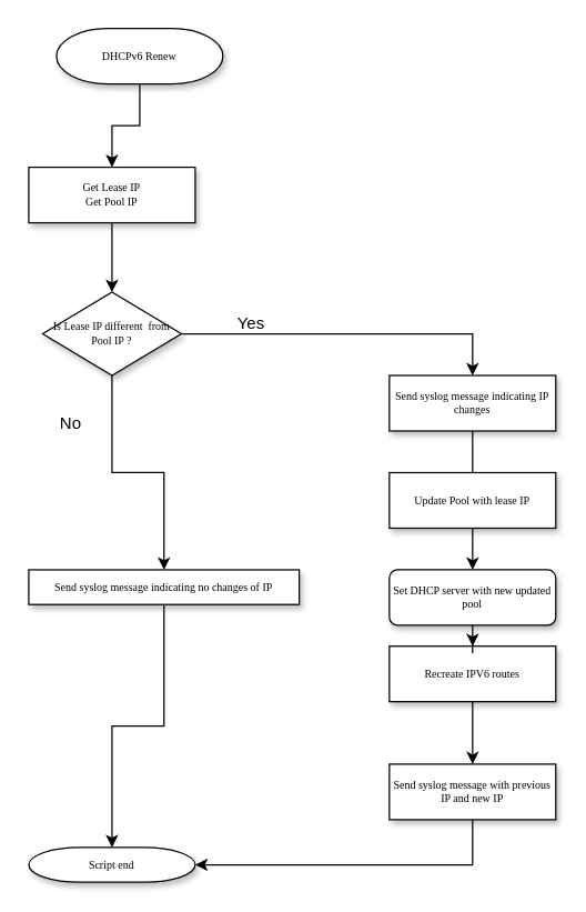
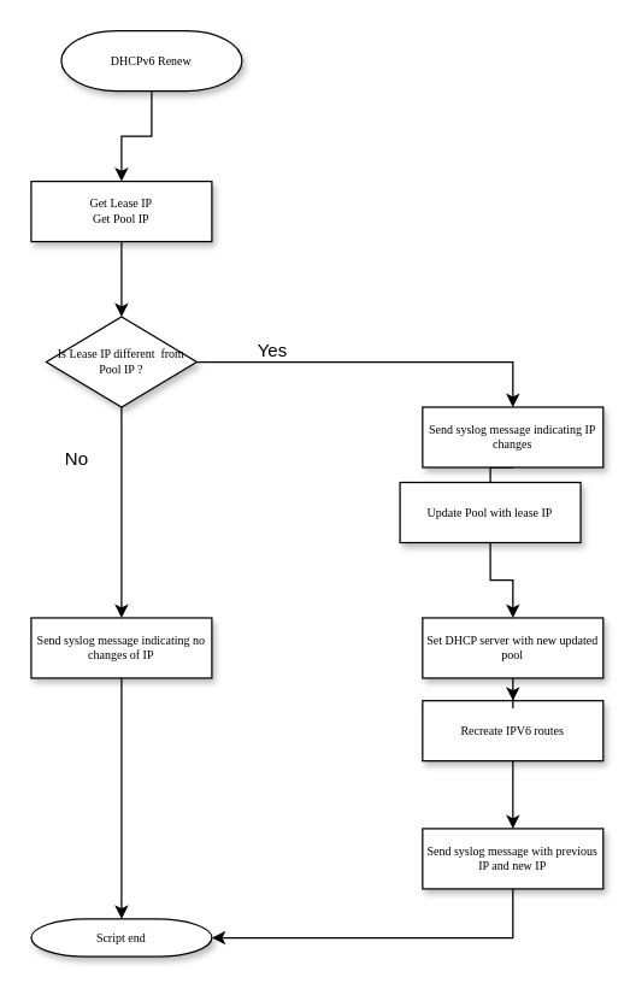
  <mxCell id="0" />
  <mxCell id="1" parent="0" />
  <mxCell id="2" style="edgeStyle=orthogonalEdgeStyle;rounded=0;orthogonalLoop=1;jettySize=auto;html=1;exitX=0.5;exitY=1;exitDx=0;exitDy=0;entryX=0.5;entryY=0;entryDx=0;entryDy=0;" edge="1" parent="1" source="3" target="8"><mxGeometry relative="1" as="geometry" /></mxCell>
  <mxCell id="3" value="Get Lease IP&lt;br&gt;Get Pool IP" style="whiteSpace=wrap;html=1;rounded=0;shadow=1;labelBackgroundColor=none;strokeWidth=1;fontFamily=Verdana;fontSize=8;align=center;" parent="1" vertex="1"><mxGeometry x="20" y="120" width="120" height="40" as="geometry" /></mxCell>
  <mxCell id="4" style="edgeStyle=orthogonalEdgeStyle;rounded=0;orthogonalLoop=1;jettySize=auto;html=1;exitX=0.5;exitY=1;exitDx=0;exitDy=0;exitPerimeter=0;" edge="1" parent="1" source="5" target="3"><mxGeometry relative="1" as="geometry" /></mxCell>
  <mxCell id="5" value="DHCPv6 Renew" style="strokeWidth=1;html=1;shape=mxgraph.flowchart.terminator;whiteSpace=wrap;rounded=0;shadow=1;labelBackgroundColor=none;fontFamily=Verdana;fontSize=8;align=center;" parent="1" vertex="1"><mxGeometry x="40" y="20" width="120" height="40" as="geometry" /></mxCell>
  <mxCell id="6" style="edgeStyle=orthogonalEdgeStyle;rounded=0;orthogonalLoop=1;jettySize=auto;html=1;exitX=0.5;exitY=1;exitDx=0;exitDy=0;entryX=0.5;entryY=0;entryDx=0;entryDy=0;" edge="1" parent="1" source="8" target="21"><mxGeometry relative="1" as="geometry" /></mxCell>
  <mxCell id="7" style="edgeStyle=orthogonalEdgeStyle;rounded=0;orthogonalLoop=1;jettySize=auto;html=1;exitX=1;exitY=0.5;exitDx=0;exitDy=0;entryX=0.5;entryY=0;entryDx=0;entryDy=0;" edge="1" parent="1" source="8" target="23"><mxGeometry relative="1" as="geometry" /></mxCell>
  <mxCell id="8" value="Is Lease IP different&amp;nbsp; from Pool IP ?" style="rhombus;whiteSpace=wrap;html=1;rounded=0;shadow=1;labelBackgroundColor=none;strokeWidth=1;fontFamily=Verdana;fontSize=8;align=center;" vertex="1" parent="1"><mxGeometry x="30" y="210" width="100" height="60" as="geometry" /></mxCell>
  <mxCell id="9" style="edgeStyle=orthogonalEdgeStyle;rounded=0;orthogonalLoop=1;jettySize=auto;html=1;exitX=0.5;exitY=1;exitDx=0;exitDy=0;entryX=0.5;entryY=0;entryDx=0;entryDy=0;" edge="1" parent="1" source="10" target="14"><mxGeometry relative="1" as="geometry" /></mxCell>
- <mxCell id="10" value="Update Pool with lease IP" style="whiteSpace=wrap;html=1;rounded=0;shadow=1;labelBackgroundColor=none;strokeWidth=1;fontFamily=Verdana;fontSize=8;align=center;" vertex="1" parent="1"><mxGeometry x="280" y="340" width="120" height="40" as="geometry" /></mxCell>
+ <mxCell id="10" value="Update Pool with lease IP" style="whiteSpace=wrap;html=1;rounded=0;shadow=1;labelBackgroundColor=none;strokeWidth=1;fontFamily=Verdana;fontSize=8;align=center;" vertex="1" parent="1"><mxGeometry x="265" y="320" width="120" height="40" as="geometry" /></mxCell>
  <mxCell id="11" style="edgeStyle=orthogonalEdgeStyle;rounded=0;orthogonalLoop=1;jettySize=auto;html=1;exitX=0.5;exitY=1;exitDx=0;exitDy=0;entryX=0.5;entryY=0;entryDx=0;entryDy=0;" edge="1" parent="1" source="12" target="16"><mxGeometry relative="1" as="geometry" /></mxCell>
  <mxCell id="12" value="Recreate IPV6 routes" style="whiteSpace=wrap;html=1;rounded=0;shadow=1;labelBackgroundColor=none;strokeWidth=1;fontFamily=Verdana;fontSize=8;align=center;" vertex="1" parent="1"><mxGeometry x="280" y="465" width="120" height="40" as="geometry" /></mxCell>
  <mxCell id="13" style="edgeStyle=orthogonalEdgeStyle;rounded=0;orthogonalLoop=1;jettySize=auto;html=1;exitX=0.5;exitY=1;exitDx=0;exitDy=0;" edge="1" parent="1" source="14" target="12"><mxGeometry relative="1" as="geometry" /></mxCell>
- <mxCell id="14" value="Set DHCP server with new updated pool" style="whiteSpace=wrap;html=1;shadow=1;labelBackgroundColor=none;strokeWidth=1;fontFamily=Verdana;fontSize=8;align=center;rounded=1;" vertex="1" parent="1"><mxGeometry x="280" y="410" width="120" height="40" as="geometry" /></mxCell>
+ <mxCell id="14" value="Set DHCP server with new updated pool" style="whiteSpace=wrap;html=1;rounded=0;shadow=1;labelBackgroundColor=none;strokeWidth=1;fontFamily=Verdana;fontSize=8;align=center;" vertex="1" parent="1"><mxGeometry x="280" y="410" width="120" height="40" as="geometry" /></mxCell>
  <mxCell id="15" value="Yes" style="text;html=1;align=center;verticalAlign=middle;resizable=0;points=[];autosize=1;strokeColor=none;fillColor=none;" vertex="1" parent="1"><mxGeometry x="160" y="218" width="40" height="30" as="geometry" /></mxCell>
  <mxCell id="16" value="Send syslog message with previous IP and new IP" style="whiteSpace=wrap;html=1;rounded=0;shadow=1;labelBackgroundColor=none;strokeWidth=1;fontFamily=Verdana;fontSize=8;align=center;" vertex="1" parent="1"><mxGeometry x="280" y="550" width="120" height="40" as="geometry" /></mxCell>
  <mxCell id="17" value="Script end" style="strokeWidth=1;html=1;shape=mxgraph.flowchart.terminator;whiteSpace=wrap;rounded=0;shadow=1;labelBackgroundColor=none;fontFamily=Verdana;fontSize=8;align=center;" vertex="1" parent="1"><mxGeometry x="20" y="610" width="120" height="25" as="geometry" /></mxCell>
  <mxCell id="18" style="edgeStyle=orthogonalEdgeStyle;rounded=0;orthogonalLoop=1;jettySize=auto;html=1;exitX=0.5;exitY=1;exitDx=0;exitDy=0;entryX=1;entryY=0.5;entryDx=0;entryDy=0;entryPerimeter=0;" edge="1" parent="1" source="16" target="17"><mxGeometry relative="1" as="geometry" /></mxCell>
  <mxCell id="19" value="No" style="text;html=1;align=center;verticalAlign=middle;resizable=0;points=[];autosize=1;strokeColor=none;fillColor=none;" vertex="1" parent="1"><mxGeometry x="30" y="290" width="40" height="30" as="geometry" /></mxCell>
  <mxCell id="20" style="edgeStyle=orthogonalEdgeStyle;rounded=0;orthogonalLoop=1;jettySize=auto;html=1;exitX=0.5;exitY=1;exitDx=0;exitDy=0;" edge="1" parent="1" source="21" target="17"><mxGeometry relative="1" as="geometry" /></mxCell>
- <mxCell id="21" value="Send syslog message indicating no changes of IP" style="whiteSpace=wrap;html=1;rounded=0;shadow=1;labelBackgroundColor=none;strokeWidth=1;fontFamily=Verdana;fontSize=8;align=center;" vertex="1" parent="1"><mxGeometry x="20" y="410" width="195" height="25" as="geometry" /></mxCell>
+ <mxCell id="21" value="Send syslog message indicating no changes of IP" style="whiteSpace=wrap;html=1;rounded=0;shadow=1;labelBackgroundColor=none;strokeWidth=1;fontFamily=Verdana;fontSize=8;align=center;" vertex="1" parent="1"><mxGeometry x="20" y="410" width="120" height="40" as="geometry" /></mxCell>
  <mxCell id="22" style="edgeStyle=orthogonalEdgeStyle;rounded=0;orthogonalLoop=1;jettySize=auto;html=1;exitX=0.5;exitY=1;exitDx=0;exitDy=0;entryX=0.5;entryY=0;entryDx=0;entryDy=0;endArrow=none;" edge="1" parent="1" source="23" target="10"><mxGeometry relative="1" as="geometry" /></mxCell>
  <mxCell id="23" value="Send syslog message indicating IP changes" style="whiteSpace=wrap;html=1;rounded=0;shadow=1;labelBackgroundColor=none;strokeWidth=1;fontFamily=Verdana;fontSize=8;align=center;" vertex="1" parent="1"><mxGeometry x="280" y="270" width="120" height="40" as="geometry" /></mxCell>
